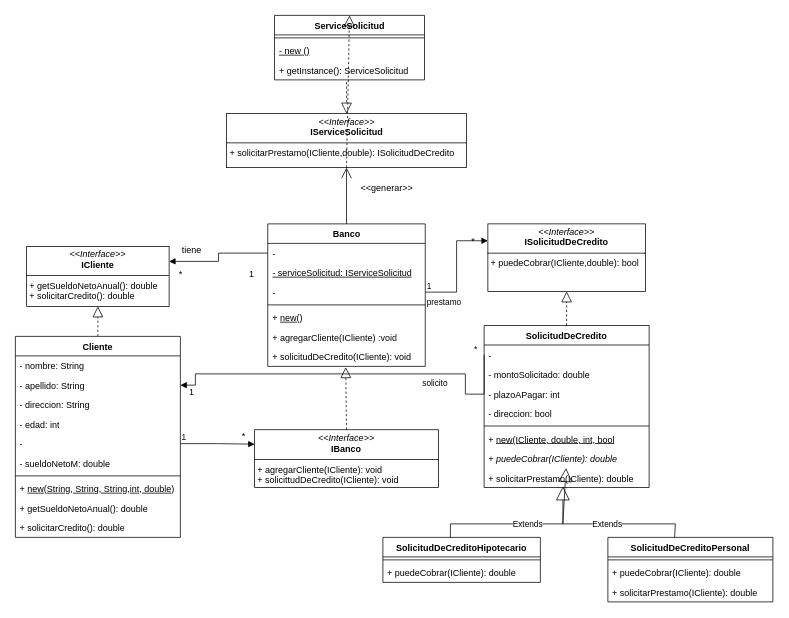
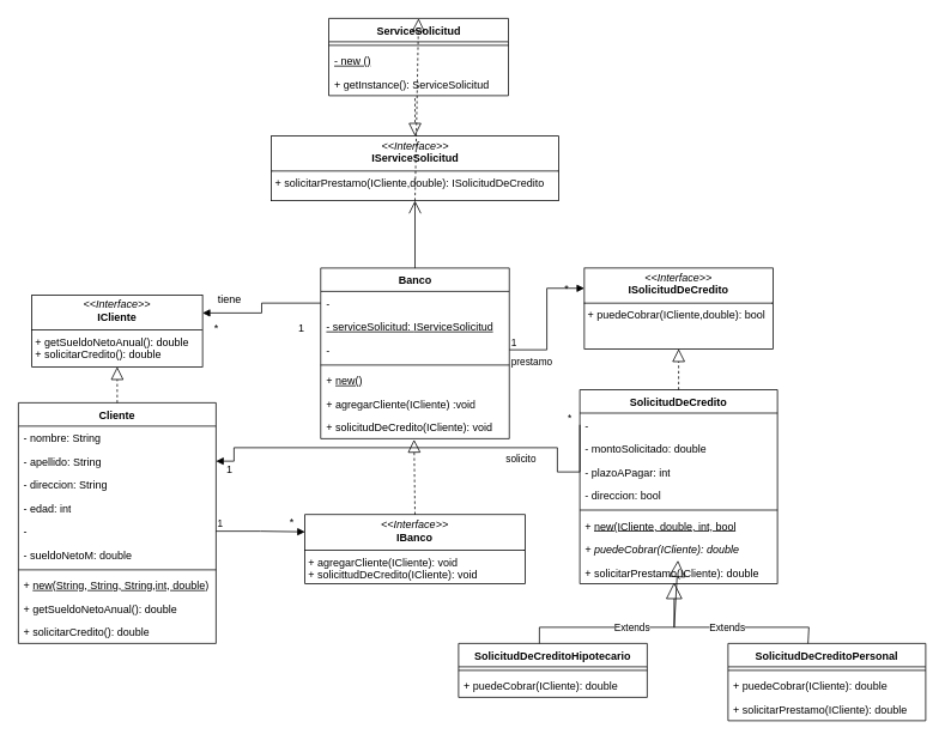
  <mxCell id="0" />
  <mxCell id="1" parent="0" />
  <mxCell id="2" value="Cliente" style="swimlane;fontStyle=1;align=center;verticalAlign=top;childLayout=stackLayout;horizontal=1;startSize=26;horizontalStack=0;resizeParent=1;resizeParentMax=0;resizeLast=0;collapsible=1;marginBottom=0;whiteSpace=wrap;html=1;" parent="1" vertex="1"><mxGeometry x="20" y="448" width="220" height="268" as="geometry" /></mxCell>
  <mxCell id="3" value="- nombre: String" style="text;strokeColor=none;fillColor=none;align=left;verticalAlign=top;spacingLeft=4;spacingRight=4;overflow=hidden;rotatable=0;points=[[0,0.5],[1,0.5]];portConstraint=eastwest;whiteSpace=wrap;html=1;" parent="2" vertex="1"><mxGeometry y="26" width="220" height="26" as="geometry" /></mxCell>
  <mxCell id="4" value="- apellido: String" style="text;strokeColor=none;fillColor=none;align=left;verticalAlign=top;spacingLeft=4;spacingRight=4;overflow=hidden;rotatable=0;points=[[0,0.5],[1,0.5]];portConstraint=eastwest;whiteSpace=wrap;html=1;" parent="2" vertex="1"><mxGeometry y="52" width="220" height="26" as="geometry" /></mxCell>
  <mxCell id="5" value="- direccion: String" style="text;strokeColor=none;fillColor=none;align=left;verticalAlign=top;spacingLeft=4;spacingRight=4;overflow=hidden;rotatable=0;points=[[0,0.5],[1,0.5]];portConstraint=eastwest;whiteSpace=wrap;html=1;" parent="2" vertex="1"><mxGeometry y="78" width="220" height="26" as="geometry" /></mxCell>
  <mxCell id="6" value="- edad: int" style="text;strokeColor=none;fillColor=none;align=left;verticalAlign=top;spacingLeft=4;spacingRight=4;overflow=hidden;rotatable=0;points=[[0,0.5],[1,0.5]];portConstraint=eastwest;whiteSpace=wrap;html=1;" parent="2" vertex="1"><mxGeometry y="104" width="220" height="26" as="geometry" /></mxCell>
  <mxCell id="7" value="-" style="text;strokeColor=none;fillColor=none;align=left;verticalAlign=top;spacingLeft=4;spacingRight=4;overflow=hidden;rotatable=0;points=[[0,0.5],[1,0.5]];portConstraint=eastwest;whiteSpace=wrap;html=1;" parent="2" vertex="1"><mxGeometry y="130" width="220" height="26" as="geometry" /></mxCell>
  <mxCell id="8" value="- sueldoNetoM: double" style="text;strokeColor=none;fillColor=none;align=left;verticalAlign=top;spacingLeft=4;spacingRight=4;overflow=hidden;rotatable=0;points=[[0,0.5],[1,0.5]];portConstraint=eastwest;whiteSpace=wrap;html=1;" parent="2" vertex="1"><mxGeometry y="156" width="220" height="26" as="geometry" /></mxCell>
  <mxCell id="9" value="" style="line;strokeWidth=1;fillColor=none;align=left;verticalAlign=middle;spacingTop=-1;spacingLeft=3;spacingRight=3;rotatable=0;labelPosition=right;points=[];portConstraint=eastwest;strokeColor=inherit;" parent="2" vertex="1"><mxGeometry y="182" width="220" height="8" as="geometry" /></mxCell>
  <mxCell id="10" value="+ &lt;u&gt;new(String, String, String,int, double)&lt;/u&gt;" style="text;strokeColor=none;fillColor=none;align=left;verticalAlign=top;spacingLeft=4;spacingRight=4;overflow=hidden;rotatable=0;points=[[0,0.5],[1,0.5]];portConstraint=eastwest;whiteSpace=wrap;html=1;" parent="2" vertex="1"><mxGeometry y="190" width="220" height="26" as="geometry" /></mxCell>
  <mxCell id="11" value="+ getSueldoNetoAnual(): double" style="text;strokeColor=none;fillColor=none;align=left;verticalAlign=top;spacingLeft=4;spacingRight=4;overflow=hidden;rotatable=0;points=[[0,0.5],[1,0.5]];portConstraint=eastwest;whiteSpace=wrap;html=1;" parent="2" vertex="1"><mxGeometry y="216" width="220" height="26" as="geometry" /></mxCell>
  <mxCell id="12" value="+ solicitarCredito(): double" style="text;strokeColor=none;fillColor=none;align=left;verticalAlign=top;spacingLeft=4;spacingRight=4;overflow=hidden;rotatable=0;points=[[0,0.5],[1,0.5]];portConstraint=eastwest;whiteSpace=wrap;html=1;" parent="2" vertex="1"><mxGeometry y="242" width="220" height="26" as="geometry" /></mxCell>
  <mxCell id="13" value="&lt;p style=&quot;margin:0px;margin-top:4px;text-align:center;&quot;&gt;&lt;i&gt;&amp;lt;&amp;lt;Interface&amp;gt;&amp;gt;&lt;/i&gt;&lt;br&gt;&lt;b&gt;ICliente&lt;/b&gt;&lt;/p&gt;&lt;hr size=&quot;1&quot; style=&quot;border-style:solid;&quot;&gt;&lt;p style=&quot;margin:0px;margin-left:4px;&quot;&gt;+ getSueldoNetoAnual(): double&lt;/p&gt;&lt;p style=&quot;margin:0px;margin-left:4px;&quot;&gt;+ solicitarCredito(): double&lt;/p&gt;" style="verticalAlign=top;align=left;overflow=fill;html=1;whiteSpace=wrap;" parent="1" vertex="1"><mxGeometry x="35" y="328" width="190" height="80" as="geometry" /></mxCell>
  <mxCell id="14" value="" style="endArrow=block;dashed=1;endFill=0;endSize=12;html=1;rounded=0;exitX=0.5;exitY=0;exitDx=0;exitDy=0;entryX=0.5;entryY=1;entryDx=0;entryDy=0;" parent="1" source="2" target="13" edge="1"><mxGeometry width="160" relative="1" as="geometry"><mxPoint x="90" y="538" as="sourcePoint" /><mxPoint x="250" y="538" as="targetPoint" /></mxGeometry></mxCell>
  <mxCell id="15" value="Banco" style="swimlane;fontStyle=1;align=center;verticalAlign=top;childLayout=stackLayout;horizontal=1;startSize=26;horizontalStack=0;resizeParent=1;resizeParentMax=0;resizeLast=0;collapsible=1;marginBottom=0;whiteSpace=wrap;html=1;" parent="1" vertex="1"><mxGeometry x="356.5" y="298" width="210" height="190" as="geometry" /></mxCell>
  <mxCell id="16" value="-&amp;nbsp;" style="text;strokeColor=none;fillColor=none;align=left;verticalAlign=top;spacingLeft=4;spacingRight=4;overflow=hidden;rotatable=0;points=[[0,0.5],[1,0.5]];portConstraint=eastwest;whiteSpace=wrap;html=1;" parent="15" vertex="1"><mxGeometry y="26" width="210" height="26" as="geometry" /></mxCell>
  <mxCell id="17" value="&lt;u&gt;- s&lt;/u&gt;&lt;u&gt;erviceSolicitud:&amp;nbsp;&lt;/u&gt;&lt;u&gt;IServiceSolicitud&lt;/u&gt;" style="text;strokeColor=none;fillColor=none;align=left;verticalAlign=top;spacingLeft=4;spacingRight=4;overflow=hidden;rotatable=0;points=[[0,0.5],[1,0.5]];portConstraint=eastwest;whiteSpace=wrap;html=1;" vertex="1" parent="15"><mxGeometry y="52" width="210" height="26" as="geometry" /></mxCell>
  <mxCell id="18" value="-" style="text;strokeColor=none;fillColor=none;align=left;verticalAlign=top;spacingLeft=4;spacingRight=4;overflow=hidden;rotatable=0;points=[[0,0.5],[1,0.5]];portConstraint=eastwest;whiteSpace=wrap;html=1;" parent="15" vertex="1"><mxGeometry y="78" width="210" height="26" as="geometry" /></mxCell>
  <mxCell id="19" value="" style="line;strokeWidth=1;fillColor=none;align=left;verticalAlign=middle;spacingTop=-1;spacingLeft=3;spacingRight=3;rotatable=0;labelPosition=right;points=[];portConstraint=eastwest;strokeColor=inherit;" parent="15" vertex="1"><mxGeometry y="104" width="210" height="8" as="geometry" /></mxCell>
  <mxCell id="20" value="+ &lt;u&gt;new()&lt;/u&gt;" style="text;strokeColor=none;fillColor=none;align=left;verticalAlign=top;spacingLeft=4;spacingRight=4;overflow=hidden;rotatable=0;points=[[0,0.5],[1,0.5]];portConstraint=eastwest;whiteSpace=wrap;html=1;" parent="15" vertex="1"><mxGeometry y="112" width="210" height="26" as="geometry" /></mxCell>
  <mxCell id="21" value="+ agregarCliente(ICliente) :void" style="text;strokeColor=none;fillColor=none;align=left;verticalAlign=top;spacingLeft=4;spacingRight=4;overflow=hidden;rotatable=0;points=[[0,0.5],[1,0.5]];portConstraint=eastwest;whiteSpace=wrap;html=1;" parent="15" vertex="1"><mxGeometry y="138" width="210" height="26" as="geometry" /></mxCell>
  <mxCell id="22" value="+ solicitudDeCredito(ICliente): void" style="text;strokeColor=none;fillColor=none;align=left;verticalAlign=top;spacingLeft=4;spacingRight=4;overflow=hidden;rotatable=0;points=[[0,0.5],[1,0.5]];portConstraint=eastwest;whiteSpace=wrap;html=1;" parent="15" vertex="1"><mxGeometry y="164" width="210" height="26" as="geometry" /></mxCell>
  <mxCell id="23" value="*" style="text;html=1;align=center;verticalAlign=middle;resizable=0;points=[];autosize=1;strokeColor=none;fillColor=none;" parent="1" vertex="1"><mxGeometry x="225" y="350" width="30" height="30" as="geometry" /></mxCell>
  <mxCell id="24" value="&lt;p style=&quot;margin:0px;margin-top:4px;text-align:center;&quot;&gt;&lt;i&gt;&amp;lt;&amp;lt;Interface&amp;gt;&amp;gt;&lt;/i&gt;&lt;br&gt;&lt;b&gt;IBanco&lt;/b&gt;&lt;/p&gt;&lt;hr size=&quot;1&quot; style=&quot;border-style:solid;&quot;&gt;&lt;p style=&quot;margin:0px;margin-left:4px;&quot;&gt;+ agregarCliente(ICliente): void&lt;/p&gt;&lt;p style=&quot;margin:0px;margin-left:4px;&quot;&gt;+ solicittudDeCredito(ICliente): void&lt;/p&gt;" style="verticalAlign=top;align=left;overflow=fill;html=1;whiteSpace=wrap;" parent="1" vertex="1"><mxGeometry x="339" y="572.5" width="245" height="77" as="geometry" /></mxCell>
  <mxCell id="25" value="tiene" style="text;html=1;align=center;verticalAlign=middle;resizable=0;points=[];autosize=1;strokeColor=none;fillColor=none;" parent="1" vertex="1"><mxGeometry x="230" y="318" width="50" height="30" as="geometry" /></mxCell>
  <mxCell id="26" value="1" style="text;html=1;align=center;verticalAlign=middle;resizable=0;points=[];autosize=1;strokeColor=none;fillColor=none;" parent="1" vertex="1"><mxGeometry x="320" y="350" width="30" height="30" as="geometry" /></mxCell>
  <mxCell id="27" value="" style="endArrow=block;endFill=1;html=1;edgeStyle=orthogonalEdgeStyle;align=left;verticalAlign=top;rounded=0;exitX=0;exitY=0.5;exitDx=0;exitDy=0;entryX=1;entryY=0.25;entryDx=0;entryDy=0;" parent="1" source="16" target="13" edge="1"><mxGeometry x="-1" relative="1" as="geometry"><mxPoint x="550" y="538" as="sourcePoint" /><mxPoint x="710" y="538" as="targetPoint" /></mxGeometry></mxCell>
  <mxCell id="28" value="" style="endArrow=block;endFill=1;html=1;edgeStyle=orthogonalEdgeStyle;align=left;verticalAlign=top;rounded=0;exitX=1;exitY=0.5;exitDx=0;exitDy=0;entryX=0;entryY=0.25;entryDx=0;entryDy=0;" parent="1" source="7" target="24" edge="1"><mxGeometry x="-1" relative="1" as="geometry"><mxPoint x="550" y="538" as="sourcePoint" /><mxPoint x="710" y="538" as="targetPoint" /></mxGeometry></mxCell>
  <mxCell id="29" value="1" style="edgeLabel;resizable=0;html=1;align=left;verticalAlign=bottom;" parent="28" connectable="0" vertex="1"><mxGeometry x="-1" relative="1" as="geometry" /></mxCell>
  <mxCell id="30" value="*" style="text;html=1;align=center;verticalAlign=middle;resizable=0;points=[];autosize=1;strokeColor=none;fillColor=none;" parent="1" vertex="1"><mxGeometry x="309" y="566" width="30" height="30" as="geometry" /></mxCell>
  <mxCell id="31" value="" style="endArrow=block;dashed=1;endFill=0;endSize=12;html=1;rounded=0;exitX=0.5;exitY=0;exitDx=0;exitDy=0;entryX=0.495;entryY=1.038;entryDx=0;entryDy=0;entryPerimeter=0;" parent="1" source="24" target="22" edge="1"><mxGeometry width="160" relative="1" as="geometry"><mxPoint x="550" y="538" as="sourcePoint" /><mxPoint x="460" y="488" as="targetPoint" /></mxGeometry></mxCell>
  <mxCell id="32" value="&lt;p style=&quot;margin:0px;margin-top:4px;text-align:center;&quot;&gt;&lt;i&gt;&amp;lt;&amp;lt;Interface&amp;gt;&amp;gt;&lt;/i&gt;&lt;br&gt;&lt;b&gt;ISolicitudDeCredito&lt;/b&gt;&lt;/p&gt;&lt;hr size=&quot;1&quot; style=&quot;border-style:solid;&quot;&gt;&lt;p style=&quot;margin:0px;margin-left:4px;&quot;&gt;&lt;span style=&quot;background-color: transparent; color: light-dark(rgb(0, 0, 0), rgb(255, 255, 255));&quot;&gt;+ puedeCobrar(ICliente,double): bool&lt;/span&gt;&lt;/p&gt;" style="verticalAlign=top;align=left;overflow=fill;html=1;whiteSpace=wrap;" parent="1" vertex="1"><mxGeometry x="650" y="298" width="210" height="90" as="geometry" /></mxCell>
  <mxCell id="33" value="prestamo" style="endArrow=block;endFill=1;html=1;edgeStyle=orthogonalEdgeStyle;align=left;verticalAlign=top;rounded=0;exitX=1;exitY=0.5;exitDx=0;exitDy=0;entryX=0;entryY=0.25;entryDx=0;entryDy=0;" parent="1" source="18" target="32" edge="1"><mxGeometry x="-1" relative="1" as="geometry"><mxPoint x="520" y="538" as="sourcePoint" /><mxPoint x="680" y="538" as="targetPoint" /></mxGeometry></mxCell>
  <mxCell id="34" value="1" style="edgeLabel;resizable=0;html=1;align=left;verticalAlign=bottom;" parent="33" connectable="0" vertex="1"><mxGeometry x="-1" relative="1" as="geometry" /></mxCell>
  <mxCell id="35" value="*" style="text;html=1;align=center;verticalAlign=middle;resizable=0;points=[];autosize=1;strokeColor=none;fillColor=none;" parent="1" vertex="1"><mxGeometry x="615" y="306" width="30" height="30" as="geometry" /></mxCell>
  <mxCell id="36" value="SolicitudDeCredito" style="swimlane;fontStyle=1;align=center;verticalAlign=top;childLayout=stackLayout;horizontal=1;startSize=26;horizontalStack=0;resizeParent=1;resizeParentMax=0;resizeLast=0;collapsible=1;marginBottom=0;whiteSpace=wrap;html=1;" parent="1" vertex="1"><mxGeometry x="645" y="433.5" width="220" height="216" as="geometry" /></mxCell>
  <mxCell id="37" value="-" style="text;strokeColor=none;fillColor=none;align=left;verticalAlign=top;spacingLeft=4;spacingRight=4;overflow=hidden;rotatable=0;points=[[0,0.5],[1,0.5]];portConstraint=eastwest;whiteSpace=wrap;html=1;" parent="36" vertex="1"><mxGeometry y="26" width="220" height="26" as="geometry" /></mxCell>
  <mxCell id="38" value="- montoSolicitado: double" style="text;strokeColor=none;fillColor=none;align=left;verticalAlign=top;spacingLeft=4;spacingRight=4;overflow=hidden;rotatable=0;points=[[0,0.5],[1,0.5]];portConstraint=eastwest;whiteSpace=wrap;html=1;" parent="36" vertex="1"><mxGeometry y="52" width="220" height="26" as="geometry" /></mxCell>
  <mxCell id="39" value="- plazoAPagar: int" style="text;strokeColor=none;fillColor=none;align=left;verticalAlign=top;spacingLeft=4;spacingRight=4;overflow=hidden;rotatable=0;points=[[0,0.5],[1,0.5]];portConstraint=eastwest;whiteSpace=wrap;html=1;" parent="36" vertex="1"><mxGeometry y="78" width="220" height="26" as="geometry" /></mxCell>
  <mxCell id="40" value="- direccion: bool" style="text;strokeColor=none;fillColor=none;align=left;verticalAlign=top;spacingLeft=4;spacingRight=4;overflow=hidden;rotatable=0;points=[[0,0.5],[1,0.5]];portConstraint=eastwest;whiteSpace=wrap;html=1;" parent="36" vertex="1"><mxGeometry y="104" width="220" height="26" as="geometry" /></mxCell>
  <mxCell id="41" value="" style="line;strokeWidth=1;fillColor=none;align=left;verticalAlign=middle;spacingTop=-1;spacingLeft=3;spacingRight=3;rotatable=0;labelPosition=right;points=[];portConstraint=eastwest;strokeColor=inherit;" parent="36" vertex="1"><mxGeometry y="130" width="220" height="8" as="geometry" /></mxCell>
  <mxCell id="42" value="+ &lt;u&gt;new(ICliente, double, int, bool&lt;/u&gt;" style="text;strokeColor=none;fillColor=none;align=left;verticalAlign=top;spacingLeft=4;spacingRight=4;overflow=hidden;rotatable=0;points=[[0,0.5],[1,0.5]];portConstraint=eastwest;whiteSpace=wrap;html=1;" parent="36" vertex="1"><mxGeometry y="138" width="220" height="26" as="geometry" /></mxCell>
  <mxCell id="43" value="&lt;i&gt;+ puedeCobrar(ICliente): double&lt;/i&gt;" style="text;strokeColor=none;fillColor=none;align=left;verticalAlign=top;spacingLeft=4;spacingRight=4;overflow=hidden;rotatable=0;points=[[0,0.5],[1,0.5]];portConstraint=eastwest;whiteSpace=wrap;html=1;" vertex="1" parent="36"><mxGeometry y="164" width="220" height="26" as="geometry" /></mxCell>
  <mxCell id="44" value="+ solicitarPrestamo(ICliente): double" style="text;strokeColor=none;fillColor=none;align=left;verticalAlign=top;spacingLeft=4;spacingRight=4;overflow=hidden;rotatable=0;points=[[0,0.5],[1,0.5]];portConstraint=eastwest;whiteSpace=wrap;html=1;" vertex="1" parent="36"><mxGeometry y="190" width="220" height="26" as="geometry" /></mxCell>
  <mxCell id="45" value="" style="endArrow=block;dashed=1;endFill=0;endSize=12;html=1;rounded=0;exitX=0.5;exitY=0;exitDx=0;exitDy=0;entryX=0.5;entryY=1;entryDx=0;entryDy=0;" parent="1" source="36" target="32" edge="1"><mxGeometry width="160" relative="1" as="geometry"><mxPoint x="710" y="538" as="sourcePoint" /><mxPoint x="870" y="538" as="targetPoint" /></mxGeometry></mxCell>
  <mxCell id="46" value="solicito" style="endArrow=block;endFill=1;html=1;edgeStyle=orthogonalEdgeStyle;align=left;verticalAlign=top;rounded=0;exitX=0;exitY=0.5;exitDx=0;exitDy=0;entryX=1;entryY=0.5;entryDx=0;entryDy=0;" parent="1" source="37" target="4" edge="1"><mxGeometry x="-0.338" relative="1" as="geometry"><mxPoint x="540" y="538" as="sourcePoint" /><mxPoint x="700" y="538" as="targetPoint" /><Array as="points"><mxPoint x="620" y="525" /><mxPoint x="620" y="498" /><mxPoint x="260" y="498" /><mxPoint x="260" y="513" /></Array><mxPoint x="1" as="offset" /></mxGeometry></mxCell>
  <mxCell id="47" value="*" style="edgeLabel;resizable=0;html=1;align=left;verticalAlign=bottom;" parent="46" connectable="0" vertex="1"><mxGeometry x="-1" relative="1" as="geometry"><mxPoint x="-15" as="offset" /></mxGeometry></mxCell>
  <mxCell id="48" value="1" style="text;html=1;align=center;verticalAlign=middle;resizable=0;points=[];autosize=1;strokeColor=none;fillColor=none;" parent="1" vertex="1"><mxGeometry x="240" y="508" width="30" height="30" as="geometry" /></mxCell>
  <mxCell id="49" value="SolicitudDeCreditoHipotecario" style="swimlane;fontStyle=1;align=center;verticalAlign=top;childLayout=stackLayout;horizontal=1;startSize=26;horizontalStack=0;resizeParent=1;resizeParentMax=0;resizeLast=0;collapsible=1;marginBottom=0;whiteSpace=wrap;html=1;" parent="1" vertex="1"><mxGeometry x="510" y="716" width="210" height="60" as="geometry" /></mxCell>
  <mxCell id="50" value="" style="line;strokeWidth=1;fillColor=none;align=left;verticalAlign=middle;spacingTop=-1;spacingLeft=3;spacingRight=3;rotatable=0;labelPosition=right;points=[];portConstraint=eastwest;strokeColor=inherit;" parent="49" vertex="1"><mxGeometry y="26" width="210" height="8" as="geometry" /></mxCell>
  <mxCell id="51" value="+ puedeCobrar(ICliente): double" style="text;strokeColor=none;fillColor=none;align=left;verticalAlign=top;spacingLeft=4;spacingRight=4;overflow=hidden;rotatable=0;points=[[0,0.5],[1,0.5]];portConstraint=eastwest;whiteSpace=wrap;html=1;" vertex="1" parent="49"><mxGeometry y="34" width="210" height="26" as="geometry" /></mxCell>
  <mxCell id="52" value="SolicitudDeCreditoPersonal" style="swimlane;fontStyle=1;align=center;verticalAlign=top;childLayout=stackLayout;horizontal=1;startSize=26;horizontalStack=0;resizeParent=1;resizeParentMax=0;resizeLast=0;collapsible=1;marginBottom=0;whiteSpace=wrap;html=1;" parent="1" vertex="1"><mxGeometry x="810" y="716" width="220" height="86" as="geometry" /></mxCell>
  <mxCell id="53" value="" style="line;strokeWidth=1;fillColor=none;align=left;verticalAlign=middle;spacingTop=-1;spacingLeft=3;spacingRight=3;rotatable=0;labelPosition=right;points=[];portConstraint=eastwest;strokeColor=inherit;" parent="52" vertex="1"><mxGeometry y="26" width="220" height="8" as="geometry" /></mxCell>
  <mxCell id="54" value="+ puedeCobrar(ICliente): double" style="text;strokeColor=none;fillColor=none;align=left;verticalAlign=top;spacingLeft=4;spacingRight=4;overflow=hidden;rotatable=0;points=[[0,0.5],[1,0.5]];portConstraint=eastwest;whiteSpace=wrap;html=1;" vertex="1" parent="52"><mxGeometry y="34" width="220" height="26" as="geometry" /></mxCell>
  <mxCell id="55" value="+ solicitarPrestamo(ICliente): double" style="text;strokeColor=none;fillColor=none;align=left;verticalAlign=top;spacingLeft=4;spacingRight=4;overflow=hidden;rotatable=0;points=[[0,0.5],[1,0.5]];portConstraint=eastwest;whiteSpace=wrap;html=1;" vertex="1" parent="52"><mxGeometry y="60" width="220" height="26" as="geometry" /></mxCell>
  <mxCell id="56" value="Extends" style="endArrow=block;endSize=16;endFill=0;html=1;rounded=0;exitX=0.5;exitY=0;exitDx=0;exitDy=0;" parent="1" edge="1" target="43"><mxGeometry width="160" relative="1" as="geometry"><mxPoint x="600" y="716" as="sourcePoint" /><mxPoint x="750" y="649.5" as="targetPoint" /><Array as="points"><mxPoint x="600" y="698" /><mxPoint x="750" y="698" /></Array></mxGeometry></mxCell>
  <mxCell id="57" value="Extends" style="endArrow=block;endSize=16;endFill=0;html=1;rounded=0;exitX=0.5;exitY=0;exitDx=0;exitDy=0;" parent="1" edge="1"><mxGeometry width="160" relative="1" as="geometry"><mxPoint x="899" y="716" as="sourcePoint" /><mxPoint x="750" y="648" as="targetPoint" /><Array as="points"><mxPoint x="900" y="698" /><mxPoint x="750" y="698" /></Array></mxGeometry></mxCell>
  <mxCell id="58" value="&lt;p style=&quot;margin:0px;margin-top:4px;text-align:center;&quot;&gt;&lt;i&gt;&amp;lt;&amp;lt;Interface&amp;gt;&amp;gt;&lt;/i&gt;&lt;br&gt;&lt;b&gt;IServiceSolicitud&lt;/b&gt;&lt;/p&gt;&lt;hr size=&quot;1&quot; style=&quot;border-style:solid;&quot;&gt;&lt;p style=&quot;margin:0px;margin-left:4px;&quot;&gt;+ solicitarPrestamo(ICliente,double): ISolicitudDeCredito&lt;/p&gt;" style="verticalAlign=top;align=left;overflow=fill;html=1;whiteSpace=wrap;" vertex="1" parent="1"><mxGeometry x="301.5" y="151" width="320" height="72" as="geometry" /></mxCell>
  <mxCell id="59" value="ServiceSolicitud" style="swimlane;fontStyle=1;align=center;verticalAlign=top;childLayout=stackLayout;horizontal=1;startSize=26;horizontalStack=0;resizeParent=1;resizeParentMax=0;resizeLast=0;collapsible=1;marginBottom=0;whiteSpace=wrap;html=1;" vertex="1" parent="1"><mxGeometry x="365.5" y="20" width="200" height="86" as="geometry" /></mxCell>
  <mxCell id="60" value="" style="line;strokeWidth=1;fillColor=none;align=left;verticalAlign=middle;spacingTop=-1;spacingLeft=3;spacingRight=3;rotatable=0;labelPosition=right;points=[];portConstraint=eastwest;strokeColor=inherit;" vertex="1" parent="59"><mxGeometry y="26" width="200" height="8" as="geometry" /></mxCell>
  <mxCell id="61" value="&lt;u&gt;- new ()&lt;/u&gt;" style="text;strokeColor=none;fillColor=none;align=left;verticalAlign=top;spacingLeft=4;spacingRight=4;overflow=hidden;rotatable=0;points=[[0,0.5],[1,0.5]];portConstraint=eastwest;whiteSpace=wrap;html=1;" vertex="1" parent="59"><mxGeometry y="34" width="200" height="26" as="geometry" /></mxCell>
  <mxCell id="62" value="+ getInstance(): ServiceSolicitud" style="text;strokeColor=none;fillColor=none;align=left;verticalAlign=top;spacingLeft=4;spacingRight=4;overflow=hidden;rotatable=0;points=[[0,0.5],[1,0.5]];portConstraint=eastwest;whiteSpace=wrap;html=1;" vertex="1" parent="59"><mxGeometry y="60" width="200" height="26" as="geometry" /></mxCell>
  <mxCell id="63" value="" style="endArrow=block;dashed=1;endFill=0;endSize=12;html=1;rounded=0;exitX=0.48;exitY=1.115;exitDx=0;exitDy=0;exitPerimeter=0;entryX=0.5;entryY=0;entryDx=0;entryDy=0;" edge="1" parent="1" source="62" target="58"><mxGeometry width="160" relative="1" as="geometry"><mxPoint x="380" y="148" as="sourcePoint" /><mxPoint x="540" y="148" as="targetPoint" /></mxGeometry></mxCell>
  <mxCell id="64" value="" style="endArrow=block;dashed=1;endFill=0;endSize=12;html=1;rounded=0;exitX=0.5;exitY=1;exitDx=0;exitDy=0;entryX=0.5;entryY=0;entryDx=0;entryDy=0;" edge="1" parent="1" source="58" target="59"><mxGeometry width="160" relative="1" as="geometry"><mxPoint x="740" y="448" as="sourcePoint" /><mxPoint x="900" y="448" as="targetPoint" /></mxGeometry></mxCell>
  <mxCell id="65" value="" style="endArrow=open;endFill=1;endSize=12;html=1;rounded=0;exitX=0.5;exitY=0;exitDx=0;exitDy=0;entryX=0.5;entryY=1;entryDx=0;entryDy=0;" edge="1" parent="1" source="15" target="58"><mxGeometry width="160" relative="1" as="geometry"><mxPoint x="380" y="148" as="sourcePoint" /><mxPoint x="540" y="148" as="targetPoint" /></mxGeometry></mxCell>
- <mxCell id="66" value="&amp;lt;&amp;lt;generar&amp;gt;&amp;gt;" style="text;html=1;align=center;verticalAlign=middle;resizable=0;points=[];autosize=1;strokeColor=none;fillColor=none;" vertex="1" parent="1"><mxGeometry x="470" y="236" width="90" height="30" as="geometry" /></mxCell>
